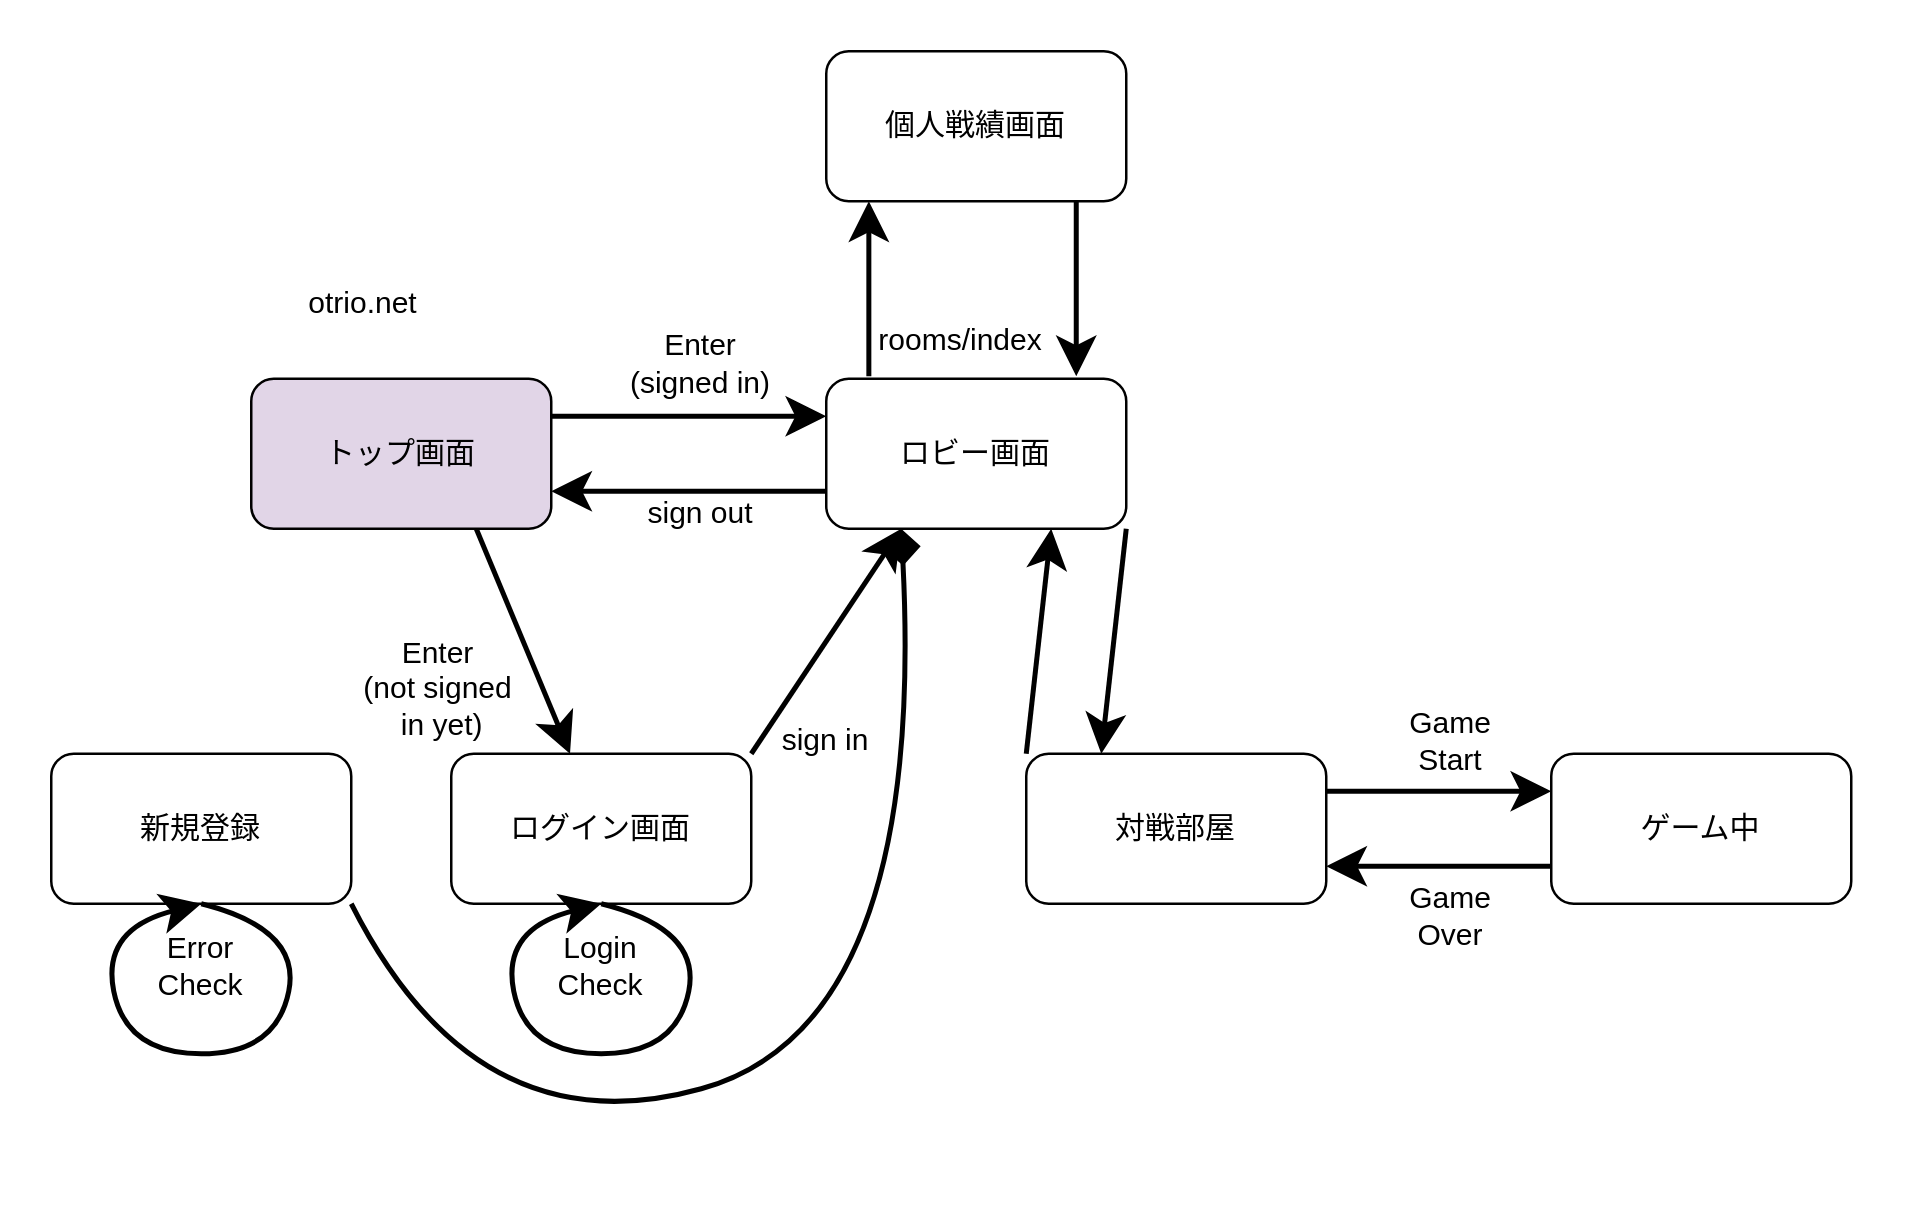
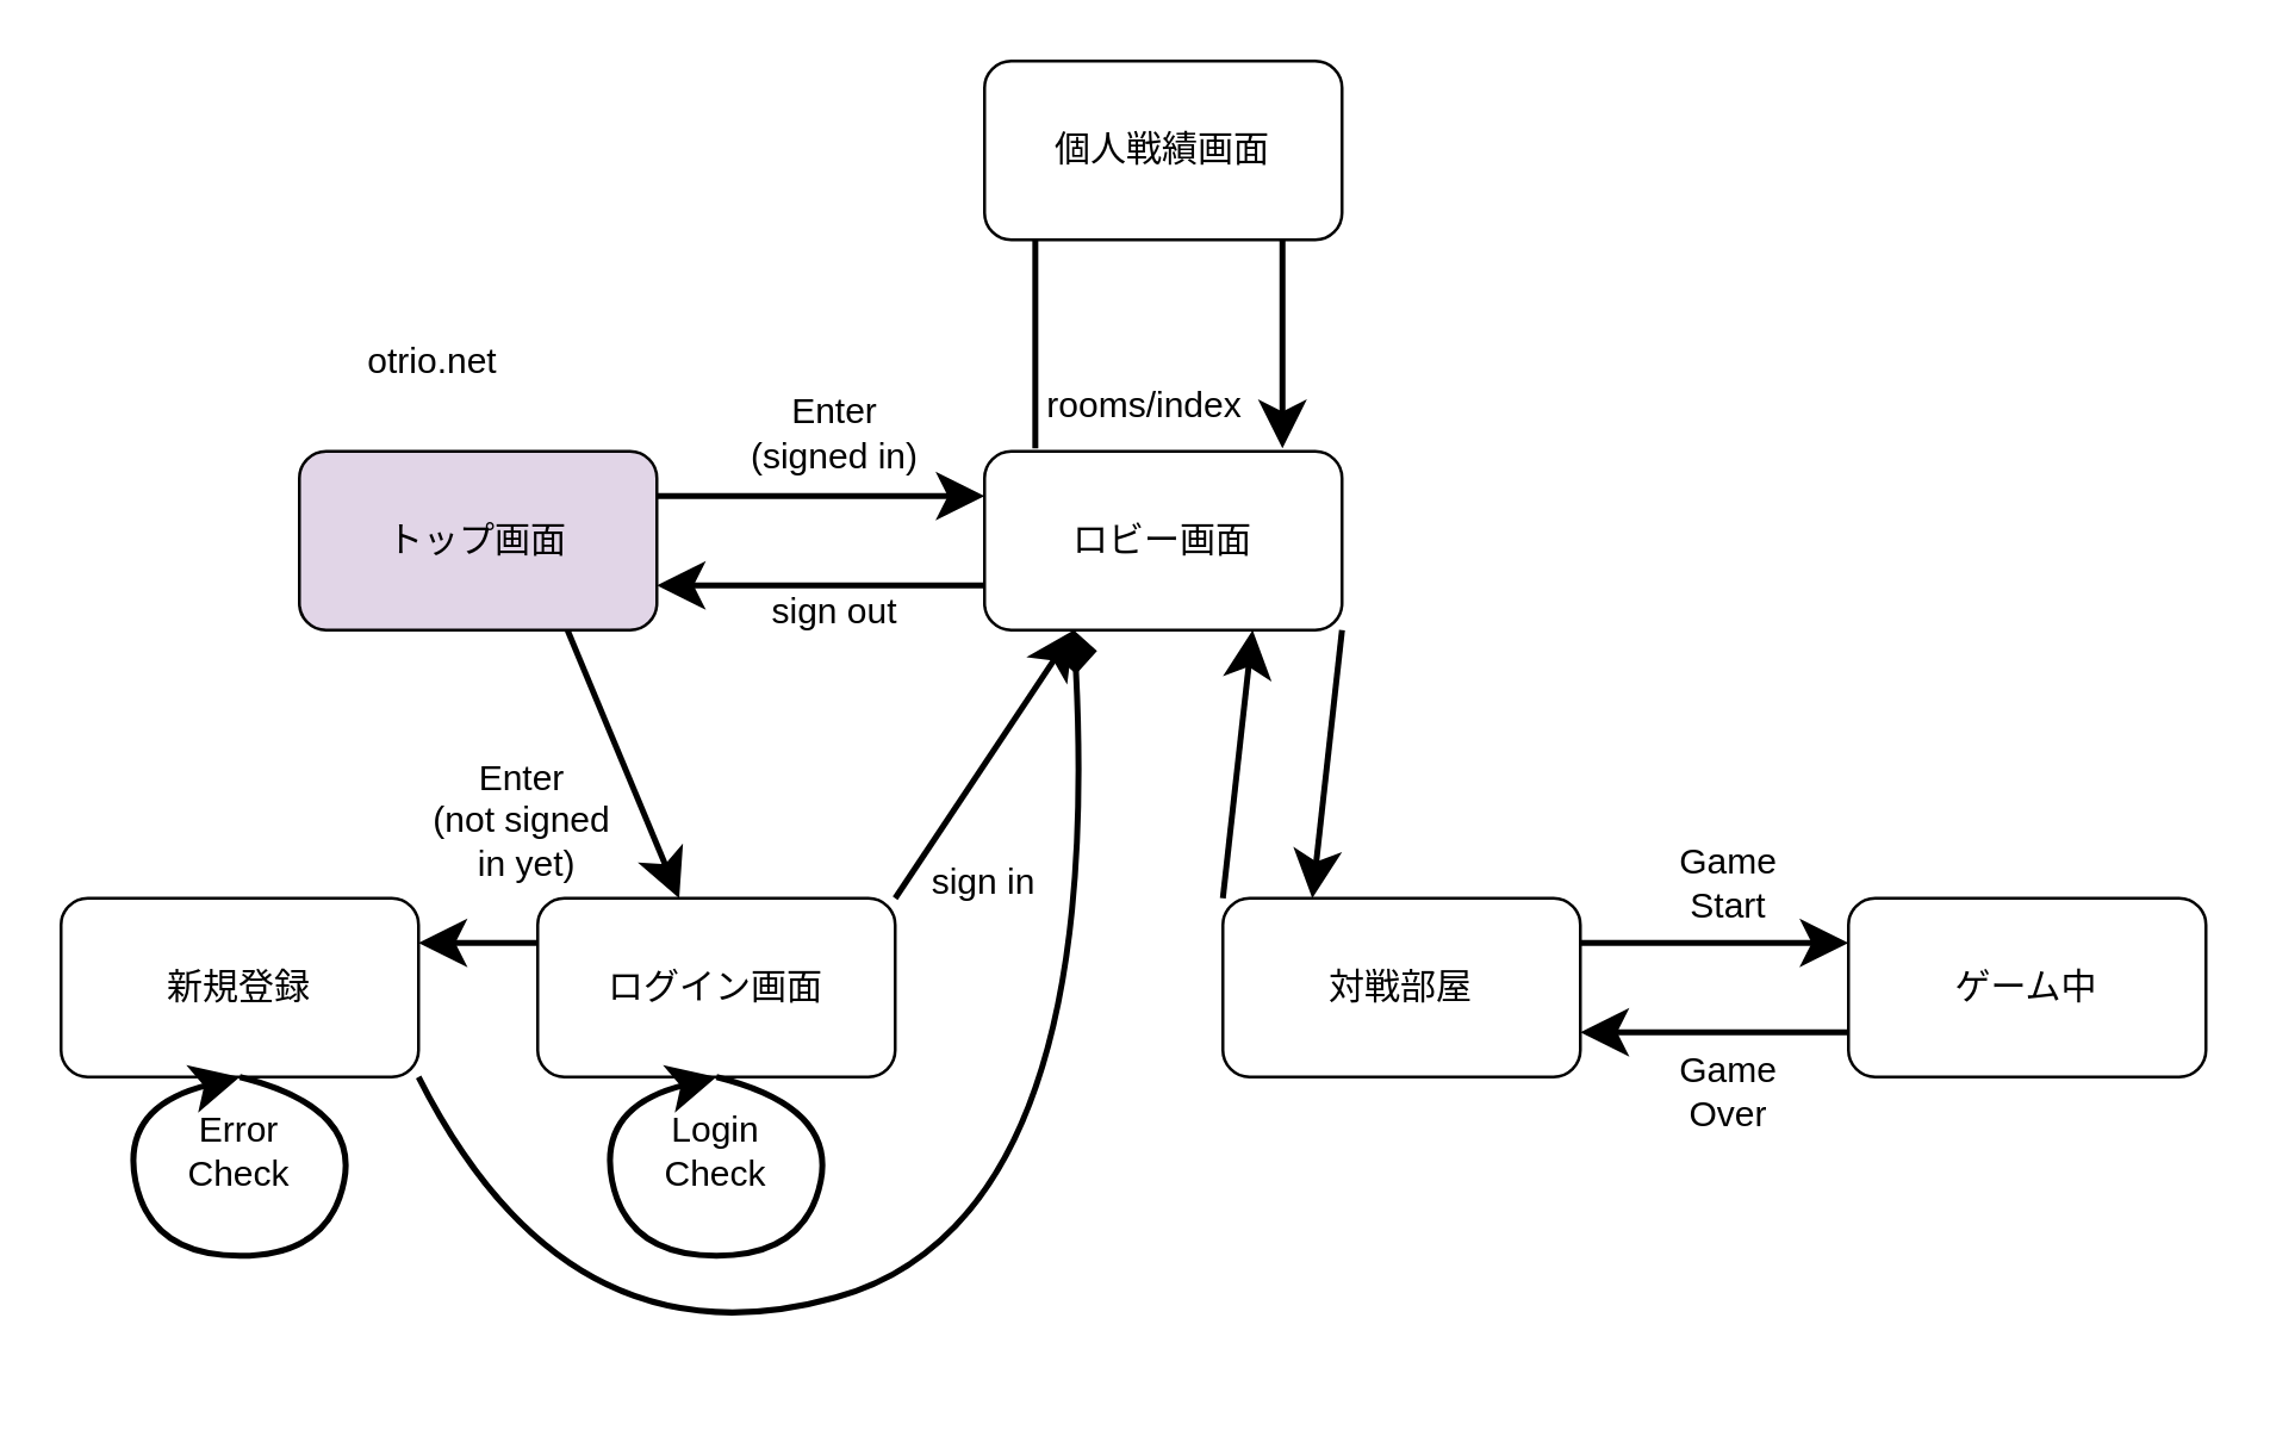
  <mxCell id="0" />
  <mxCell id="1" parent="0" />
  <mxCell id="2" value="新規登録" style="rounded=1;whiteSpace=wrap;html=1;" parent="1" vertex="1"><mxGeometry x="20" y="301" width="120" height="60" as="geometry" /></mxCell>
+ <mxCell id="3" style="edgeStyle=none;html=1;exitX=0;exitY=0.25;exitDx=0;exitDy=0;entryX=1;entryY=0.25;entryDx=0;entryDy=0;endSize=10;strokeWidth=2;" parent="1" source="5" target="2" edge="1"><mxGeometry relative="1" as="geometry" /></mxCell>
  <mxCell id="4" style="edgeStyle=none;html=1;exitX=1;exitY=0;exitDx=0;exitDy=0;entryX=0.25;entryY=1;entryDx=0;entryDy=0;endSize=10;strokeWidth=2;" parent="1" source="5" target="9" edge="1"><mxGeometry relative="1" as="geometry" /></mxCell>
  <mxCell id="5" value="ログイン画面" style="rounded=1;whiteSpace=wrap;html=1;" parent="1" vertex="1"><mxGeometry x="180" y="301" width="120" height="60" as="geometry" /></mxCell>
  <mxCell id="6" style="edgeStyle=none;html=1;exitX=0;exitY=0.75;exitDx=0;exitDy=0;entryX=1;entryY=0.75;entryDx=0;entryDy=0;endSize=10;strokeWidth=2;" parent="1" source="9" target="17" edge="1"><mxGeometry relative="1" as="geometry"><Array as="points" /></mxGeometry></mxCell>
  <mxCell id="7" style="edgeStyle=none;html=1;exitX=1;exitY=1;exitDx=0;exitDy=0;entryX=0.25;entryY=0;entryDx=0;entryDy=0;endSize=10;strokeWidth=2;" parent="1" source="9" target="12" edge="1"><mxGeometry relative="1" as="geometry" /></mxCell>
- <mxCell id="8" style="edgeStyle=none;html=1;exitX=0.142;exitY=-0.017;exitDx=0;exitDy=0;entryX=0.142;entryY=1;entryDx=0;entryDy=0;endSize=10;strokeWidth=2;exitPerimeter=0;entryPerimeter=0;" parent="1" source="9" target="29" edge="1"><mxGeometry relative="1" as="geometry" /></mxCell>
+ <mxCell id="8" style="edgeStyle=none;html=1;exitX=0.142;exitY=-0.017;exitDx=0;exitDy=0;entryX=0.142;entryY=1;entryDx=0;entryDy=0;endSize=10;strokeWidth=2;exitPerimeter=0;entryPerimeter=0;endArrow=none;" parent="1" source="9" target="29" edge="1"><mxGeometry relative="1" as="geometry" /></mxCell>
  <mxCell id="9" value="ロビー画面" style="rounded=1;whiteSpace=wrap;html=1;" parent="1" vertex="1"><mxGeometry x="330" y="151" width="120" height="60" as="geometry" /></mxCell>
  <mxCell id="10" style="edgeStyle=none;html=1;exitX=1;exitY=0.25;exitDx=0;exitDy=0;entryX=0;entryY=0.25;entryDx=0;entryDy=0;endSize=10;strokeWidth=2;" parent="1" source="12" target="14" edge="1"><mxGeometry relative="1" as="geometry" /></mxCell>
  <mxCell id="11" style="edgeStyle=none;html=1;exitX=0;exitY=0;exitDx=0;exitDy=0;entryX=0.75;entryY=1;entryDx=0;entryDy=0;endSize=10;strokeWidth=2;" parent="1" source="12" target="9" edge="1"><mxGeometry relative="1" as="geometry" /></mxCell>
  <mxCell id="12" value="対戦部屋" style="rounded=1;whiteSpace=wrap;html=1;" parent="1" vertex="1"><mxGeometry x="410" y="301" width="120" height="60" as="geometry" /></mxCell>
  <mxCell id="13" style="edgeStyle=none;html=1;exitX=0;exitY=0.75;exitDx=0;exitDy=0;entryX=1;entryY=0.75;entryDx=0;entryDy=0;endSize=10;strokeWidth=2;" parent="1" source="14" target="12" edge="1"><mxGeometry relative="1" as="geometry" /></mxCell>
  <mxCell id="14" value="ゲーム中" style="rounded=1;whiteSpace=wrap;html=1;" parent="1" vertex="1"><mxGeometry x="620" y="301" width="120" height="60" as="geometry" /></mxCell>
  <mxCell id="15" style="edgeStyle=none;html=1;exitX=0.75;exitY=1;exitDx=0;exitDy=0;endSize=10;strokeWidth=2;" parent="1" source="17" target="5" edge="1"><mxGeometry relative="1" as="geometry" /></mxCell>
  <mxCell id="16" style="edgeStyle=none;html=1;exitX=1;exitY=0.25;exitDx=0;exitDy=0;entryX=0;entryY=0.25;entryDx=0;entryDy=0;endSize=10;strokeWidth=2;" parent="1" source="17" target="9" edge="1"><mxGeometry relative="1" as="geometry" /></mxCell>
  <mxCell id="17" value="トップ画面" style="rounded=1;whiteSpace=wrap;html=1;fillColor=#e1d5e7;" parent="1" vertex="1"><mxGeometry x="100" y="151" width="120" height="60" as="geometry" /></mxCell>
  <mxCell id="18" value="" style="curved=1;endArrow=classic;html=1;endSize=10;strokeWidth=2;entryX=0.25;entryY=1;entryDx=0;entryDy=0;exitX=0.25;exitY=1;exitDx=0;exitDy=0;" parent="1" edge="1"><mxGeometry width="50" height="50" relative="1" as="geometry"><mxPoint x="240" y="361" as="sourcePoint" /><mxPoint x="240" y="361" as="targetPoint" /><Array as="points"><mxPoint x="280" y="371" /><mxPoint x="270" y="421" /><mxPoint x="210" y="421" /><mxPoint x="200" y="371" /></Array></mxGeometry></mxCell>
  <mxCell id="19" value="Login Check" style="text;html=1;strokeColor=none;fillColor=none;align=center;verticalAlign=middle;whiteSpace=wrap;rounded=0;" parent="1" vertex="1"><mxGeometry x="210" y="371" width="60" height="30" as="geometry" /></mxCell>
  <mxCell id="20" value="sign in" style="text;html=1;strokeColor=none;fillColor=none;align=center;verticalAlign=middle;whiteSpace=wrap;rounded=0;" parent="1" vertex="1"><mxGeometry x="300" y="281" width="60" height="30" as="geometry" /></mxCell>
  <mxCell id="21" value="sign out" style="text;html=1;strokeColor=none;fillColor=none;align=center;verticalAlign=middle;whiteSpace=wrap;rounded=0;" parent="1" vertex="1"><mxGeometry x="250" y="190" width="60" height="30" as="geometry" /></mxCell>
  <mxCell id="22" value="rooms/index" style="text;html=1;strokeColor=none;fillColor=none;align=center;verticalAlign=middle;whiteSpace=wrap;rounded=0;" parent="1" vertex="1"><mxGeometry x="354" y="121" width="60" height="30" as="geometry" /></mxCell>
  <mxCell id="23" value="otrio.net" style="text;html=1;strokeColor=none;fillColor=none;align=center;verticalAlign=middle;whiteSpace=wrap;rounded=0;" parent="1" vertex="1"><mxGeometry x="115" y="106" width="60" height="30" as="geometry" /></mxCell>
  <mxCell id="24" value="Game Over" style="text;html=1;strokeColor=none;fillColor=none;align=center;verticalAlign=middle;whiteSpace=wrap;rounded=0;" parent="1" vertex="1"><mxGeometry x="550" y="351" width="60" height="30" as="geometry" /></mxCell>
  <mxCell id="25" value="Game Start" style="text;html=1;strokeColor=none;fillColor=none;align=center;verticalAlign=middle;whiteSpace=wrap;rounded=0;" parent="1" vertex="1"><mxGeometry x="550" y="281" width="60" height="30" as="geometry" /></mxCell>
  <mxCell id="26" value="" style="curved=1;endArrow=classic;html=1;endSize=10;strokeWidth=2;entryX=0.25;entryY=1;entryDx=0;entryDy=0;exitX=0.25;exitY=1;exitDx=0;exitDy=0;" parent="1" edge="1"><mxGeometry width="50" height="50" relative="1" as="geometry"><mxPoint x="80" y="361" as="sourcePoint" /><mxPoint x="80" y="361" as="targetPoint" /><Array as="points"><mxPoint x="120" y="371" /><mxPoint x="110" y="421" /><mxPoint x="50" y="421" /><mxPoint x="40" y="371" /></Array></mxGeometry></mxCell>
  <mxCell id="27" value="Error Check" style="text;html=1;strokeColor=none;fillColor=none;align=center;verticalAlign=middle;whiteSpace=wrap;rounded=0;" parent="1" vertex="1"><mxGeometry x="50" y="371" width="60" height="30" as="geometry" /></mxCell>
  <mxCell id="28" style="edgeStyle=none;html=1;endSize=10;strokeWidth=2;" parent="1" edge="1"><mxGeometry relative="1" as="geometry"><mxPoint x="430" y="80" as="sourcePoint" /><mxPoint x="430" y="150" as="targetPoint" /></mxGeometry></mxCell>
  <mxCell id="29" value="個人戦績画面" style="rounded=1;whiteSpace=wrap;html=1;" parent="1" vertex="1"><mxGeometry x="330" y="20" width="120" height="60" as="geometry" /></mxCell>
  <mxCell id="30" value="Enter (signed in)" style="text;html=1;strokeColor=none;fillColor=none;align=center;verticalAlign=middle;whiteSpace=wrap;rounded=0;" parent="1" vertex="1"><mxGeometry x="250" y="130" width="60" height="30" as="geometry" /></mxCell>
  <mxCell id="31" value="Enter&lt;br&gt;(not signed&lt;br&gt;&amp;nbsp;in yet)" style="text;html=1;strokeColor=none;fillColor=none;align=center;verticalAlign=middle;whiteSpace=wrap;rounded=0;" parent="1" vertex="1"><mxGeometry x="140" y="260" width="70" height="30" as="geometry" /></mxCell>
  <mxCell id="32" value="" style="curved=1;endArrow=diamond;html=1;endSize=10;strokeWidth=2;exitX=1;exitY=1;exitDx=0;exitDy=0;entryX=0.25;entryY=1;entryDx=0;entryDy=0;" parent="1" source="2" target="9" edge="1"><mxGeometry width="50" height="50" relative="1" as="geometry"><mxPoint x="270" y="350" as="sourcePoint" /><mxPoint x="370" y="240" as="targetPoint" /><Array as="points"><mxPoint x="190" y="460" /><mxPoint x="370" y="410" /></Array></mxGeometry></mxCell>
